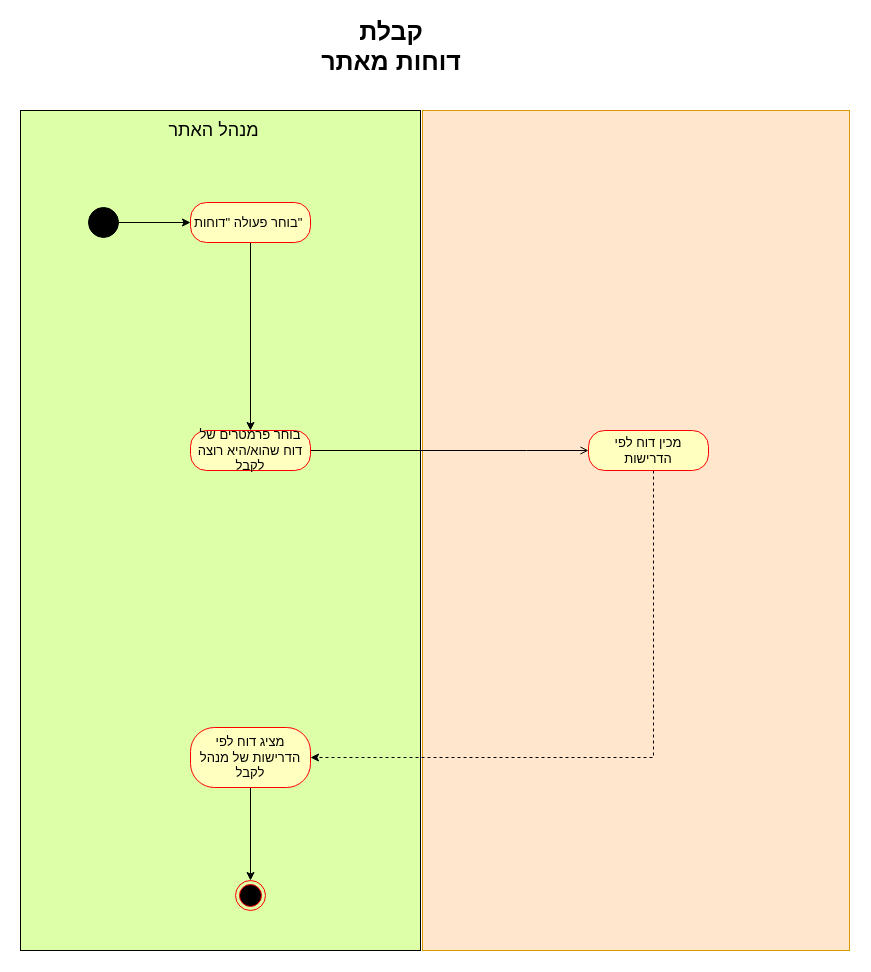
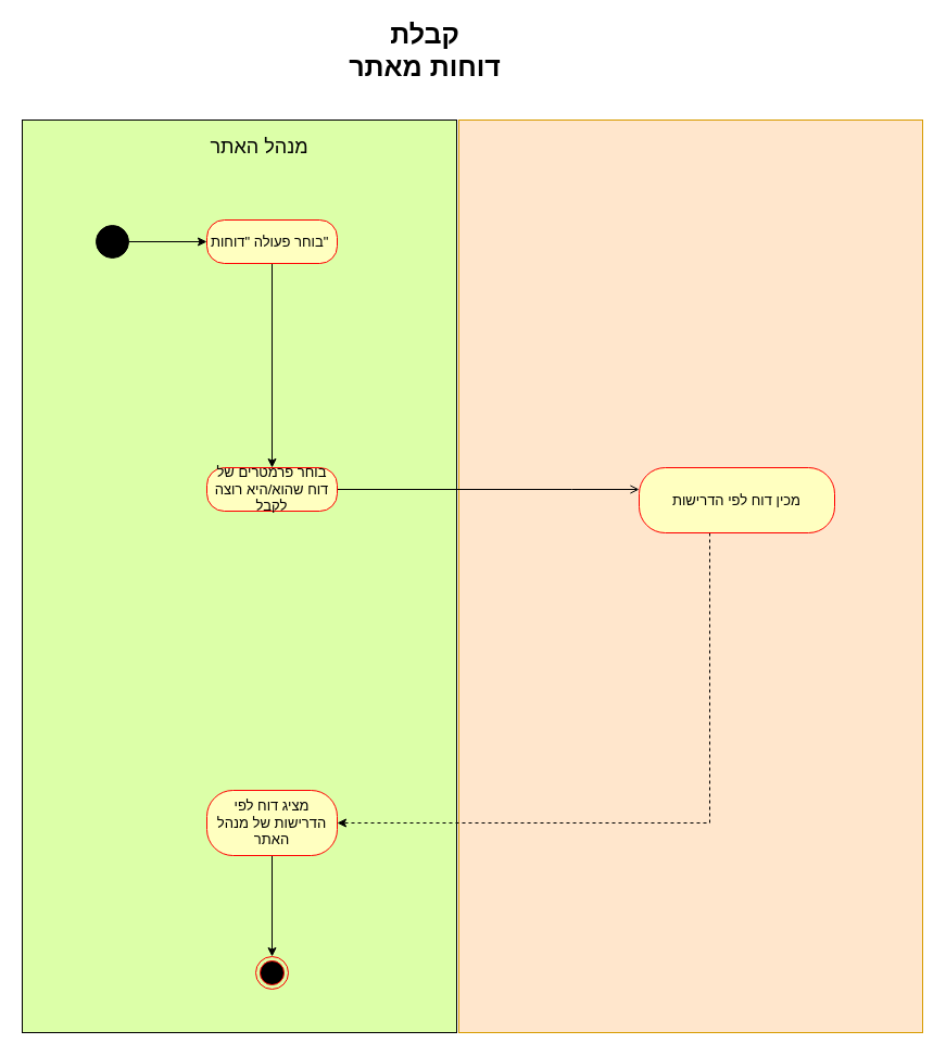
  <mxCell id="0" />
  <mxCell id="1" parent="0" />
  <mxCell id="2" value="" style="rounded=0;whiteSpace=wrap;html=1;fillColor=#ffe6cc;strokeColor=#d79b00;" vertex="1" parent="1"><mxGeometry x="422" y="110" width="427" height="840" as="geometry" /></mxCell>
  <mxCell id="3" value="" style="rounded=0;whiteSpace=wrap;html=1;fillColor=#DCFFA8;" vertex="1" parent="1"><mxGeometry x="20" y="110" width="400" height="840" as="geometry" /></mxCell>
- <mxCell id="4" value="&lt;span style=&quot;font-size: 18px&quot;&gt;מנהל האתר&lt;/span&gt;" style="text;html=1;strokeColor=none;fillColor=none;align=center;verticalAlign=middle;whiteSpace=wrap;rounded=0;" vertex="1" parent="1"><mxGeometry x="121" y="115" width="185" height="30" as="geometry" /></mxCell>
+ <mxCell id="4" value="&lt;span style=&quot;font-size: 18px&quot;&gt;מנהל האתר&lt;/span&gt;" style="text;html=1;strokeColor=none;fillColor=none;align=center;verticalAlign=middle;whiteSpace=wrap;rounded=0;" vertex="1" parent="1"><mxGeometry x="146" y="120" width="185" height="30" as="geometry" /></mxCell>
  <mxCell id="5" style="edgeStyle=orthogonalEdgeStyle;rounded=0;orthogonalLoop=1;jettySize=auto;html=1;entryX=0;entryY=0.5;entryDx=0;entryDy=0;" edge="1" parent="1" source="6" target="11"><mxGeometry relative="1" as="geometry" /></mxCell>
  <mxCell id="6" value="" style="ellipse;whiteSpace=wrap;html=1;aspect=fixed;fontSize=18;fillColor=#000000;" vertex="1" parent="1"><mxGeometry x="88" y="207" width="30" height="30" as="geometry" /></mxCell>
  <mxCell id="7" value="" style="edgeStyle=orthogonalEdgeStyle;rounded=0;orthogonalLoop=1;jettySize=auto;html=1;fontSize=11;entryX=0.5;entryY=0;entryDx=0;entryDy=0;exitX=0.5;exitY=1;exitDx=0;exitDy=0;" edge="1" parent="1" source="11" target="13"><mxGeometry relative="1" as="geometry"><mxPoint x="250" y="264.5" as="sourcePoint" /><mxPoint x="250" y="334.5" as="targetPoint" /></mxGeometry></mxCell>
  <mxCell id="8" value="" style="ellipse;html=1;shape=endState;fillColor=#000000;strokeColor=#ff0000;fontSize=11;" vertex="1" parent="1"><mxGeometry x="235" y="880" width="30" height="30" as="geometry" /></mxCell>
  <mxCell id="9" value="&lt;span lang=&quot;HE&quot; dir=&quot;RTL&quot; style=&quot;font-size: 25px ; font-family: &amp;#34;david&amp;#34; , sans-serif&quot;&gt;קבלת&lt;br&gt;דוחות מאתר&lt;/span&gt;" style="text;html=1;strokeColor=none;fillColor=none;align=center;verticalAlign=middle;whiteSpace=wrap;rounded=0;fontStyle=1;fontSize=17;" vertex="1" parent="1"><mxGeometry x="306" y="20" width="170" height="50" as="geometry" /></mxCell>
  <mxCell id="10" style="edgeStyle=orthogonalEdgeStyle;rounded=0;orthogonalLoop=1;jettySize=auto;html=1;exitX=0.5;exitY=1;exitDx=0;exitDy=0;" edge="1" parent="1"><mxGeometry relative="1" as="geometry"><mxPoint x="259" y="544.5" as="sourcePoint" /><mxPoint x="259" y="544.5" as="targetPoint" /></mxGeometry></mxCell>
  <mxCell id="11" value="&lt;font style=&quot;font-size: 13px&quot;&gt;בוחר פעולה &quot;דוחות&quot;&amp;nbsp;&lt;/font&gt;" style="rounded=1;whiteSpace=wrap;html=1;arcSize=40;fontColor=#000000;fillColor=#ffffc0;strokeColor=#ff0000;fontSize=13;" vertex="1" parent="1"><mxGeometry x="190" y="202" width="120" height="40" as="geometry" /></mxCell>
  <mxCell id="12" style="edgeStyle=orthogonalEdgeStyle;rounded=0;orthogonalLoop=1;jettySize=auto;html=1;endArrow=open;" edge="1" parent="1" source="13" target="17"><mxGeometry relative="1" as="geometry"><Array as="points"><mxPoint x="526" y="450" /><mxPoint x="526" y="450" /></Array></mxGeometry></mxCell>
  <mxCell id="13" value="&lt;font style=&quot;font-size: 13px&quot;&gt;בוחר פרמטרים של דוח שהוא/היא רוצה לקבל&lt;/font&gt;" style="rounded=1;whiteSpace=wrap;html=1;arcSize=40;fontColor=#000000;fillColor=#ffffc0;strokeColor=#ff0000;fontSize=13;" vertex="1" parent="1"><mxGeometry x="190" y="430" width="120" height="40" as="geometry" /></mxCell>
  <mxCell id="14" style="edgeStyle=orthogonalEdgeStyle;rounded=0;orthogonalLoop=1;jettySize=auto;html=1;entryX=0.5;entryY=0;entryDx=0;entryDy=0;" edge="1" parent="1" source="15" target="8"><mxGeometry relative="1" as="geometry" /></mxCell>
- <mxCell id="15" value="מציג דוח לפי הדרישות של מנהל לקבל" style="whiteSpace=wrap;html=1;rounded=1;fontSize=13;fontColor=#000000;strokeColor=#ff0000;fillColor=#ffffc0;arcSize=40;" vertex="1" parent="1"><mxGeometry x="190" y="727" width="120" height="60" as="geometry" /></mxCell>
+ <mxCell id="15" value="מציג דוח לפי הדרישות של מנהל האתר" style="whiteSpace=wrap;html=1;rounded=1;fontSize=13;fontColor=#000000;strokeColor=#ff0000;fillColor=#ffffc0;arcSize=40;" vertex="1" parent="1"><mxGeometry x="190" y="727" width="120" height="60" as="geometry" /></mxCell>
  <mxCell id="16" style="edgeStyle=orthogonalEdgeStyle;rounded=0;orthogonalLoop=1;jettySize=auto;html=1;dashed=1;" edge="1" parent="1" source="17" target="15"><mxGeometry relative="1" as="geometry"><Array as="points"><mxPoint x="653" y="757" /></Array></mxGeometry></mxCell>
- <mxCell id="17" value="מכין דוח לפי הדרישות" style="rounded=1;whiteSpace=wrap;html=1;arcSize=40;fontColor=#000000;fillColor=#ffffc0;strokeColor=#ff0000;fontSize=13;" vertex="1" parent="1"><mxGeometry x="588" y="430" width="120" height="40" as="geometry" /></mxCell>
+ <mxCell id="17" value="מכין דוח לפי הדרישות" style="rounded=1;whiteSpace=wrap;html=1;arcSize=40;fontColor=#000000;fillColor=#ffffc0;strokeColor=#ff0000;fontSize=13;" vertex="1" parent="1"><mxGeometry x="588" y="430" width="180" height="60" as="geometry" /></mxCell>
